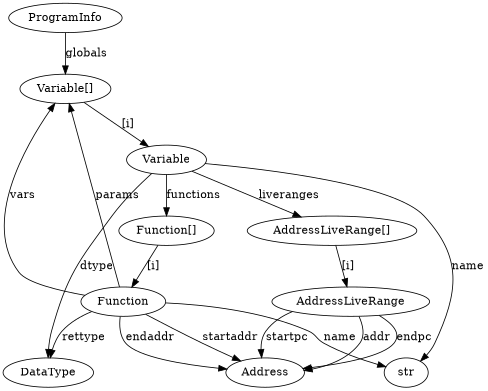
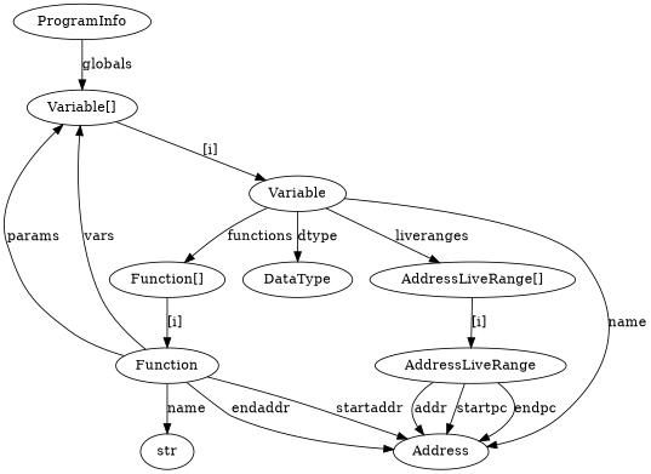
  digraph {
    rankdir=TB
    ProgramInfo
    "Variable[]"
    Variable
    "Function[]"
    Function
    "AddressLiveRange[]"
    str
    DataType
    Address
    AddressLiveRange
    ProgramInfo -> "Variable[]" [label=globals]
    "Variable[]" -> Variable [label="[i]"]
    Variable -> "Function[]" [label=functions]
    Variable -> "AddressLiveRange[]" [label=liveranges]
-   Variable -> str [label=name]
+   Variable -> Address [label=name]
    Variable -> DataType [label=dtype]
    "Function[]" -> Function [label="[i]"]
    Function -> "Variable[]" [label=params]
    Function -> "Variable[]" [label=vars]
    Function -> str [label=name]
-   Function -> DataType [label=rettype]
    Function -> Address [label=startaddr]
    Function -> Address [label=endaddr]
    "AddressLiveRange[]" -> AddressLiveRange [label="[i]"]
    AddressLiveRange -> Address [label=addr]
    AddressLiveRange -> Address [label=startpc]
    AddressLiveRange -> Address [label=endpc]
  }
